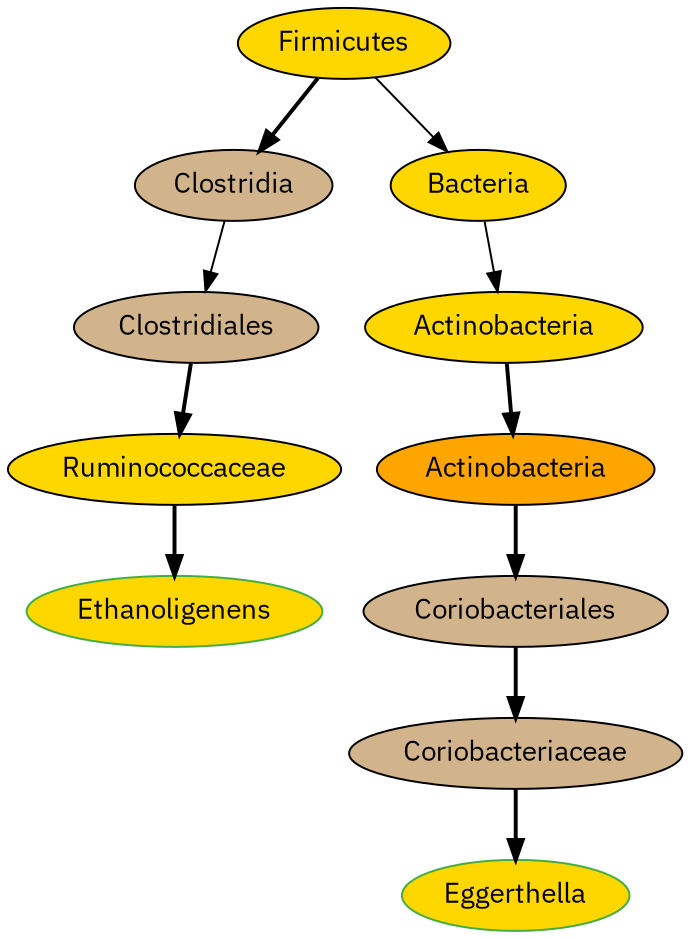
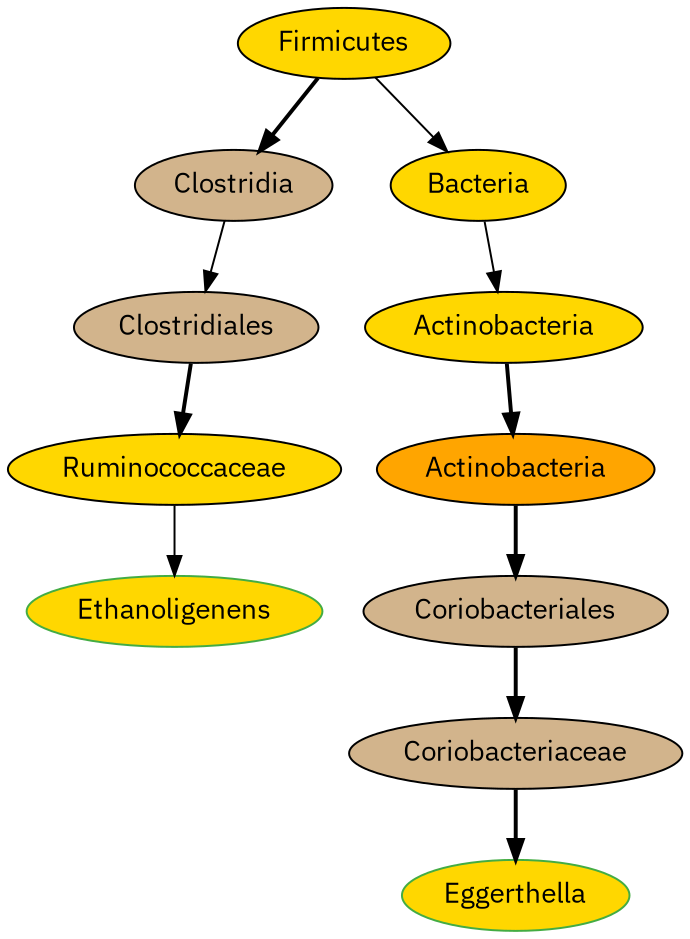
  digraph {
    fontname="IBM Plex Sans"
    node [fillcolor=gold fontname="IBM Plex Sans" style=filled]
    edge [fontname="IBM Plex Sans" style=bold]
    n1 [color="#43AC43" label=Ethanoligenens]
    n2 [label=Ruminococcaceae]
    n3 [fillcolor=tan label=Clostridiales]
    n4 [fillcolor=tan label=Clostridia]
    n5 [label=Firmicutes]
    n6 [label=Bacteria]
    n7 [label=Actinobacteria]
    n8 [fillcolor=orange label=Actinobacteria]
    n9 [fillcolor=tan label=Coriobacteriaceae]
    n10 [color="#43AC43" label=Eggerthella]
    n11 [fillcolor=tan label=Coriobacteriales]
-   n2 -> n1
+   n2 -> n1 [style=solid]
    n3 -> n2
    n4 -> n3 [style=solid]
    n5 -> n4
    n5 -> n6 [style=solid]
    n6 -> n7 [style=solid]
    n7 -> n8
    n8 -> n11
    n9 -> n10
    n11 -> n9
  }
